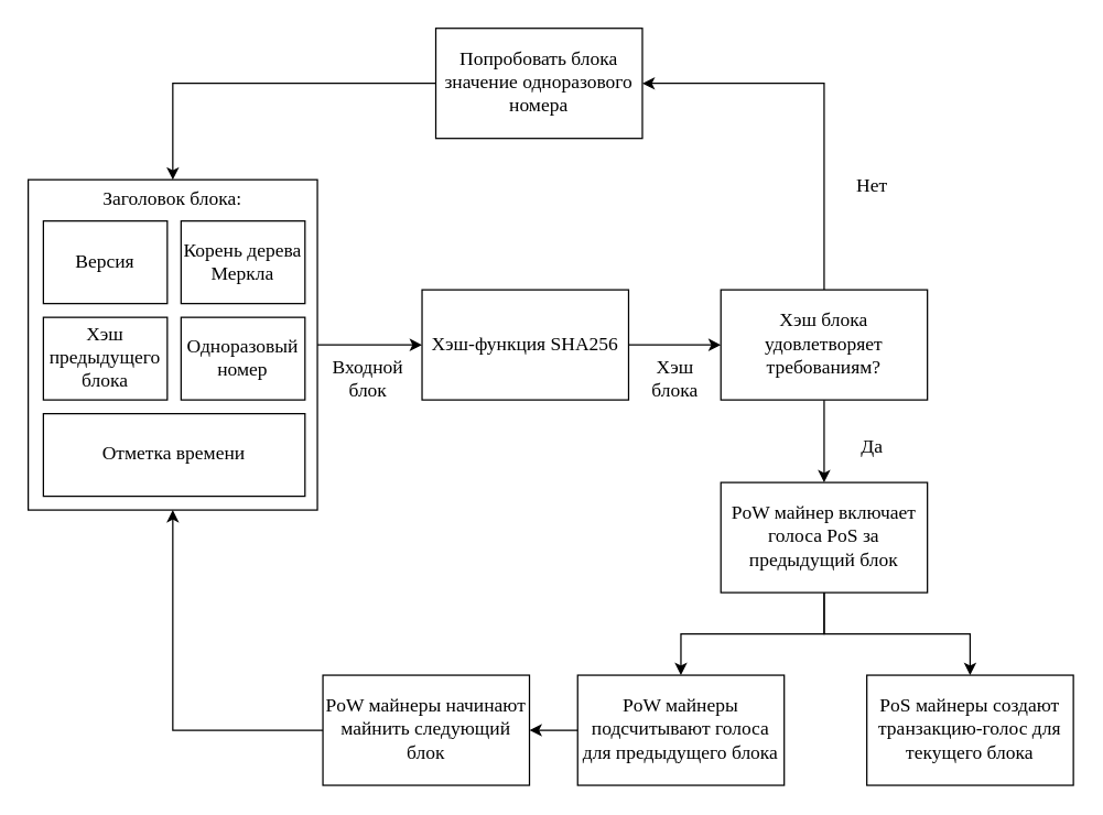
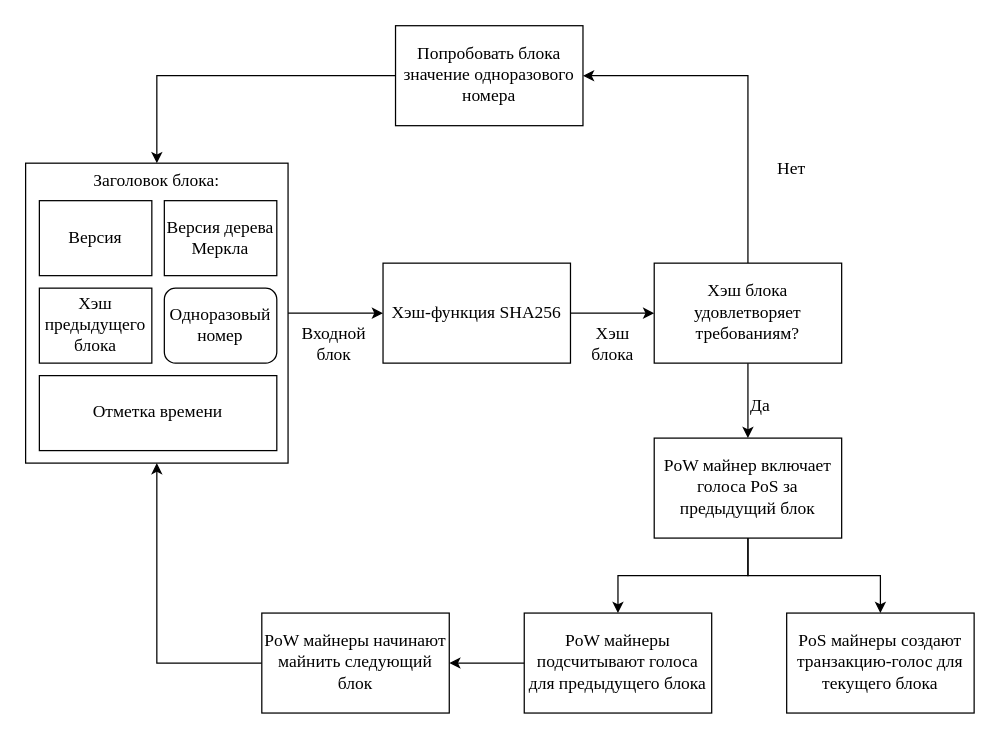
  <mxCell id="0" />
  <mxCell id="1" parent="0" />
  <mxCell id="2" value="" style="edgeStyle=orthogonalEdgeStyle;rounded=0;orthogonalLoop=1;jettySize=auto;html=1;fontFamily=Times New Roman;fontSize=14;" parent="1" source="3" target="10" edge="1"><mxGeometry relative="1" as="geometry" /></mxCell>
  <mxCell id="3" value="&lt;div style=&quot;font-size: 14px;&quot;&gt;Заголовок блока:&lt;/div&gt;&lt;div style=&quot;font-size: 14px;&quot;&gt;&lt;br style=&quot;font-size: 14px;&quot;&gt;&lt;/div&gt;" style="rounded=0;whiteSpace=wrap;html=1;verticalAlign=top;fontSize=14;fontFamily=Times New Roman;" parent="1" vertex="1"><mxGeometry y="130" width="210" height="240" as="geometry" x="20" /></mxCell>
  <mxCell id="4" value="Версия" style="rounded=0;whiteSpace=wrap;html=1;verticalAlign=middle;fontSize=14;fontFamily=Times New Roman;" parent="1" vertex="1"><mxGeometry x="31" y="160" width="90" height="60" as="geometry" /></mxCell>
- <mxCell id="5" value="Корень дерева Меркла" style="rounded=0;whiteSpace=wrap;html=1;verticalAlign=middle;fontSize=14;fontFamily=Times New Roman;" parent="1" vertex="1"><mxGeometry x="131" y="160" width="90" height="60" as="geometry" /></mxCell>
+ <mxCell id="5" value="Версия дерева Меркла" style="rounded=0;whiteSpace=wrap;html=1;verticalAlign=middle;fontSize=14;fontFamily=Times New Roman;" parent="1" vertex="1"><mxGeometry x="131" y="160" width="90" height="60" as="geometry" /></mxCell>
  <mxCell id="6" value="Хэш предыдущего блока" style="rounded=0;whiteSpace=wrap;html=1;verticalAlign=middle;fontSize=14;fontFamily=Times New Roman;" parent="1" vertex="1"><mxGeometry x="31" y="230" width="90" height="60" as="geometry" /></mxCell>
- <mxCell id="7" value="&lt;span class=&quot;HwtZe&quot; lang=&quot;ru&quot;&gt;&lt;span class=&quot;jCAhz ChMk0b&quot;&gt;&lt;span class=&quot;ryNqvb&quot;&gt;Одноразовый номер&lt;/span&gt;&lt;/span&gt;&lt;/span&gt;" style="rounded=0;whiteSpace=wrap;html=1;verticalAlign=middle;fontSize=14;fontFamily=Times New Roman;" parent="1" vertex="1"><mxGeometry x="131" y="230" width="90" height="60" as="geometry" /></mxCell>
+ <mxCell id="7" value="&lt;span class=&quot;HwtZe&quot; lang=&quot;ru&quot;&gt;&lt;span class=&quot;jCAhz ChMk0b&quot;&gt;&lt;span class=&quot;ryNqvb&quot;&gt;Одноразовый номер&lt;/span&gt;&lt;/span&gt;&lt;/span&gt;" style="whiteSpace=wrap;html=1;verticalAlign=middle;fontSize=14;fontFamily=Times New Roman;rounded=1;" parent="1" vertex="1"><mxGeometry x="131" y="230" width="90" height="60" as="geometry" /></mxCell>
  <mxCell id="8" value="Отметка времени" style="rounded=0;whiteSpace=wrap;html=1;verticalAlign=middle;fontSize=14;fontFamily=Times New Roman;" parent="1" vertex="1"><mxGeometry x="31" y="300" width="190" height="60" as="geometry" /></mxCell>
  <mxCell id="9" value="" style="edgeStyle=orthogonalEdgeStyle;rounded=0;orthogonalLoop=1;jettySize=auto;html=1;fontFamily=Times New Roman;fontSize=14;" parent="1" source="10" target="13" edge="1"><mxGeometry relative="1" as="geometry" /></mxCell>
  <mxCell id="10" value="Хэш-функция SHA256" style="rounded=0;whiteSpace=wrap;html=1;verticalAlign=middle;fontSize=14;fontFamily=Times New Roman;" parent="1" vertex="1"><mxGeometry x="306" y="210" width="150" height="80" as="geometry" /></mxCell>
  <mxCell id="11" value="" style="edgeStyle=orthogonalEdgeStyle;rounded=0;orthogonalLoop=1;jettySize=auto;html=1;fontFamily=Times New Roman;fontSize=14;" parent="1" source="13" target="16" edge="1"><mxGeometry relative="1" as="geometry" /></mxCell>
  <mxCell id="12" style="edgeStyle=orthogonalEdgeStyle;rounded=0;orthogonalLoop=1;jettySize=auto;html=1;exitX=0.5;exitY=0;exitDx=0;exitDy=0;entryX=1;entryY=0.5;entryDx=0;entryDy=0;fontFamily=Times New Roman;fontSize=14;" parent="1" source="13" target="18" edge="1"><mxGeometry relative="1" as="geometry" /></mxCell>
  <mxCell id="13" value="Хэш блока удовлетворяет &lt;span class=&quot;HwtZe&quot; lang=&quot;ru&quot;&gt;&lt;span class=&quot;jCAhz ChMk0b&quot;&gt;&lt;span class=&quot;ryNqvb&quot;&gt;требованиям&lt;/span&gt;&lt;/span&gt;&lt;/span&gt;?" style="rounded=0;whiteSpace=wrap;html=1;verticalAlign=middle;fontSize=14;fontFamily=Times New Roman;" parent="1" vertex="1"><mxGeometry x="523" y="210" width="150" height="80" as="geometry" /></mxCell>
  <mxCell id="14" style="edgeStyle=orthogonalEdgeStyle;rounded=0;orthogonalLoop=1;jettySize=auto;html=1;entryX=0.5;entryY=0;entryDx=0;entryDy=0;" edge="1" parent="1" source="16" target="23"><mxGeometry relative="1" as="geometry" /></mxCell>
  <mxCell id="15" style="edgeStyle=orthogonalEdgeStyle;rounded=0;orthogonalLoop=1;jettySize=auto;html=1;exitX=0.5;exitY=1;exitDx=0;exitDy=0;entryX=0.5;entryY=0;entryDx=0;entryDy=0;" edge="1" parent="1" source="16" target="25"><mxGeometry relative="1" as="geometry" /></mxCell>
  <mxCell id="16" value="PoW майнер включает голоса PoS за предыдущий блок" style="rounded=0;whiteSpace=wrap;html=1;verticalAlign=middle;fontSize=14;fontFamily=Times New Roman;" parent="1" vertex="1"><mxGeometry x="523" y="350" width="150" height="80" as="geometry" /></mxCell>
  <mxCell id="17" style="edgeStyle=orthogonalEdgeStyle;rounded=0;orthogonalLoop=1;jettySize=auto;html=1;exitX=0;exitY=0.5;exitDx=0;exitDy=0;entryX=0.5;entryY=0;entryDx=0;entryDy=0;fontFamily=Times New Roman;fontSize=14;" parent="1" source="18" target="3" edge="1"><mxGeometry relative="1" as="geometry" /></mxCell>
  <mxCell id="18" value="Попробовать блока значение одноразового номера" style="rounded=0;whiteSpace=wrap;html=1;verticalAlign=middle;fontSize=14;fontFamily=Times New Roman;" parent="1" vertex="1"><mxGeometry x="316" width="150" height="80" as="geometry" y="20" /></mxCell>
  <mxCell id="19" value="&lt;div&gt;Входной&lt;/div&gt;&lt;div&gt;блок&lt;br&gt;&lt;/div&gt;" style="text;html=1;strokeColor=none;fillColor=none;align=center;verticalAlign=middle;whiteSpace=wrap;rounded=0;fontFamily=Times New Roman;fontSize=14;" parent="1" vertex="1"><mxGeometry x="237" y="260" width="60" height="30" as="geometry" /></mxCell>
  <mxCell id="20" value="Хэш блока" style="text;html=1;strokeColor=none;fillColor=none;align=center;verticalAlign=middle;whiteSpace=wrap;rounded=0;fontFamily=Times New Roman;fontSize=14;" parent="1" vertex="1"><mxGeometry x="460" y="260" width="60" height="30" as="geometry" /></mxCell>
- <mxCell id="21" value="Да" style="text;html=1;strokeColor=none;fillColor=none;align=center;verticalAlign=middle;whiteSpace=wrap;rounded=0;fontFamily=Times New Roman;fontSize=14;" parent="1" vertex="1"><mxGeometry x="603" y="310" width="60" height="30" as="geometry" /></mxCell>
+ <mxCell id="21" value="Да" style="text;html=1;strokeColor=none;fillColor=none;align=center;verticalAlign=middle;whiteSpace=wrap;rounded=0;fontFamily=Times New Roman;fontSize=14;" parent="1" vertex="1"><mxGeometry x="578" y="310" width="60" height="30" as="geometry" /></mxCell>
  <mxCell id="22" value="Нет" style="text;html=1;strokeColor=none;fillColor=none;align=center;verticalAlign=middle;whiteSpace=wrap;rounded=0;fontFamily=Times New Roman;fontSize=14;" parent="1" vertex="1"><mxGeometry x="603" y="120" width="60" height="30" as="geometry" /></mxCell>
  <mxCell id="23" value="PoS майнеры создают транзакцию-голос для текущего блока" style="rounded=0;whiteSpace=wrap;html=1;verticalAlign=middle;fontSize=14;fontFamily=Times New Roman;" vertex="1" parent="1"><mxGeometry x="629" y="490" width="150" height="80" as="geometry" /></mxCell>
  <mxCell id="24" value="" style="edgeStyle=orthogonalEdgeStyle;rounded=0;orthogonalLoop=1;jettySize=auto;html=1;" edge="1" parent="1" source="25" target="27"><mxGeometry relative="1" as="geometry" /></mxCell>
  <mxCell id="25" value="PoW майнеры подсчитывают голоса для предыдущего блока" style="rounded=0;whiteSpace=wrap;html=1;verticalAlign=middle;fontSize=14;fontFamily=Times New Roman;" vertex="1" parent="1"><mxGeometry x="419" y="490" width="150" height="80" as="geometry" /></mxCell>
  <mxCell id="26" style="edgeStyle=orthogonalEdgeStyle;rounded=0;orthogonalLoop=1;jettySize=auto;html=1;exitX=0;exitY=0.5;exitDx=0;exitDy=0;entryX=0.5;entryY=1;entryDx=0;entryDy=0;" edge="1" parent="1" source="27" target="3"><mxGeometry relative="1" as="geometry" /></mxCell>
- <mxCell id="27" value="PoW майнеры начинают майнить следующий блок" style="rounded=0;whiteSpace=wrap;html=1;verticalAlign=middle;fontSize=14;fontFamily=Times New Roman;" vertex="1" parent="1"><mxGeometry x="234" y="490" width="150" height="80" as="geometry" /></mxCell>
+ <mxCell id="27" value="PoW майнеры начинают майнить следующий блок" style="rounded=0;whiteSpace=wrap;html=1;verticalAlign=middle;fontSize=14;fontFamily=Times New Roman;" vertex="1" parent="1"><mxGeometry x="209" y="490" width="150" height="80" as="geometry" /></mxCell>
